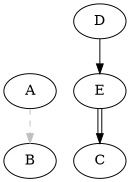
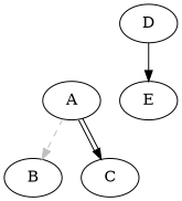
  digraph {
    A
    E
    B
    C
    D
    subgraph sub_1 {
      rank=same
      A
      E
    }
    A -> B [color=grey style=dashed]
-   E -> C [color="black:invis:black"]
+   A -> C [color="black:invis:black"]
    D -> E
  }
